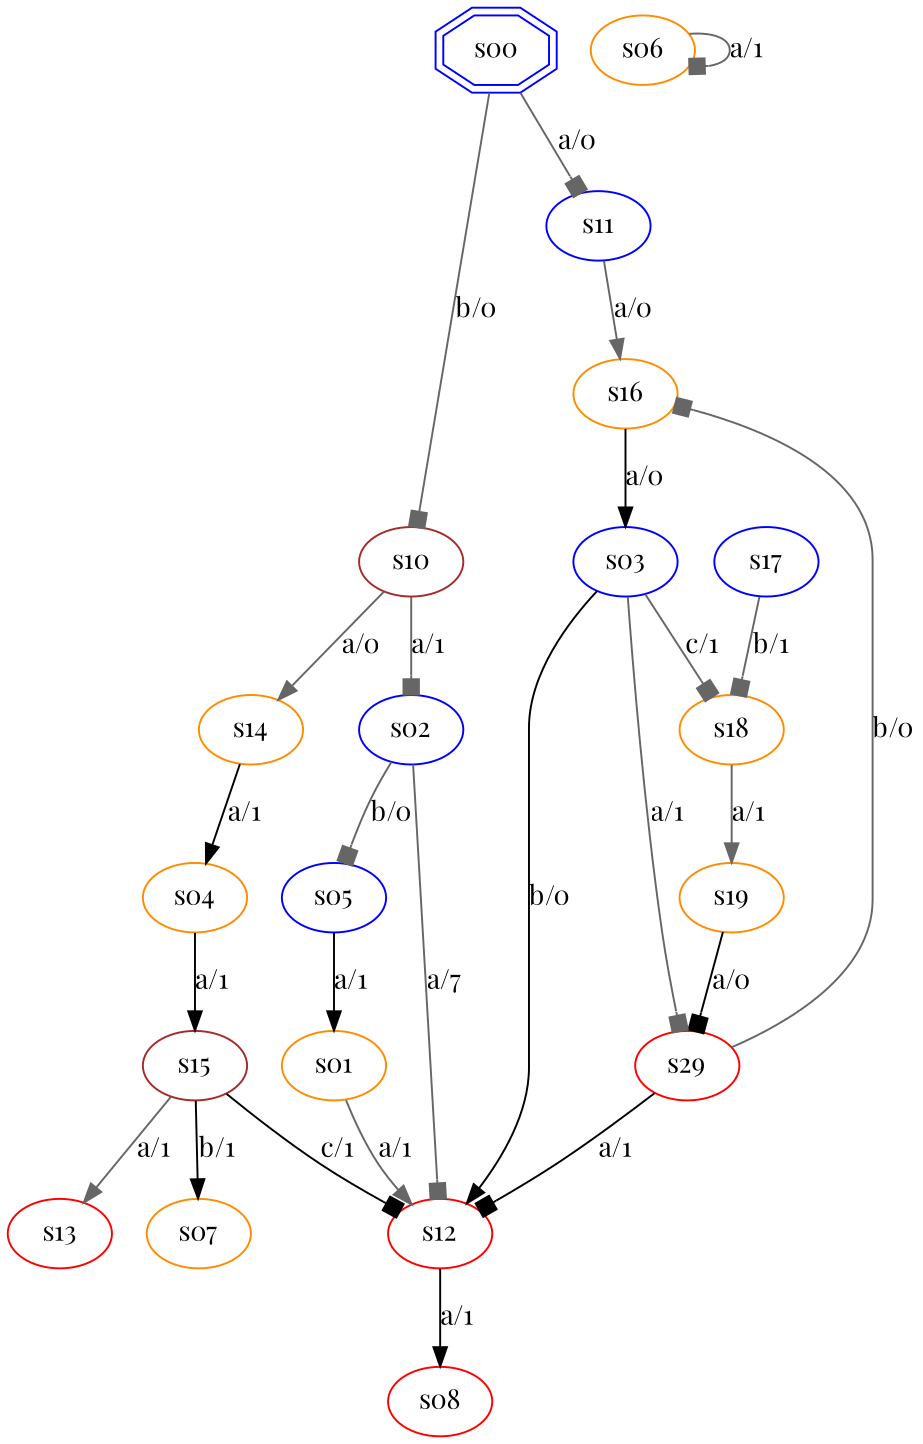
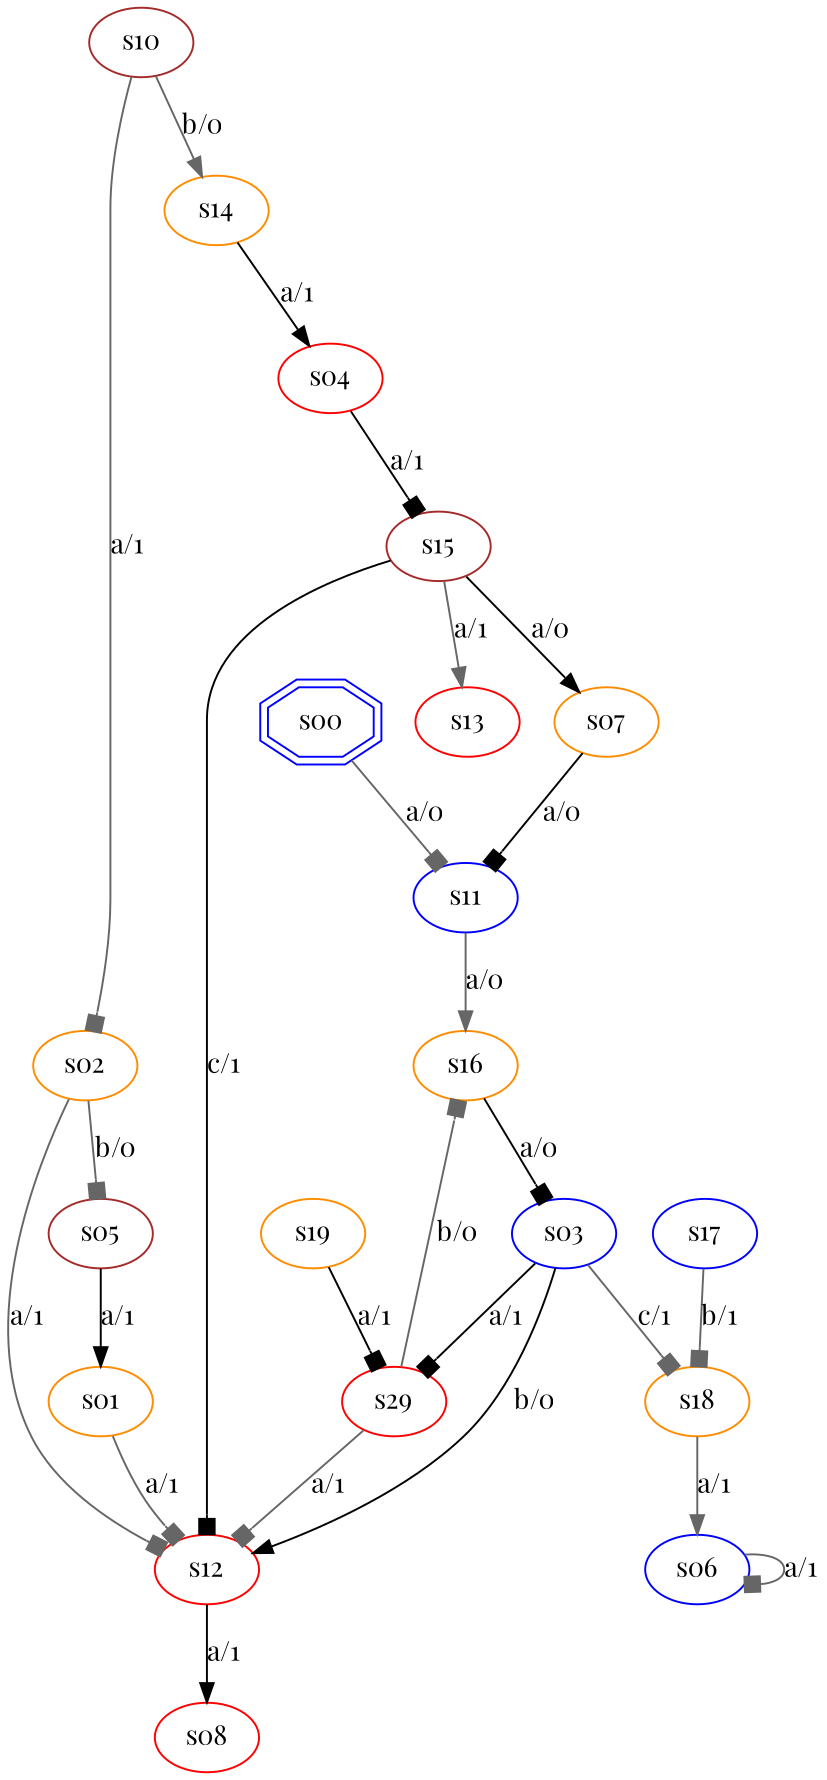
  digraph {
    fontname="Playfair Display"
    node [color=darkorange fontname="Playfair Display"]
    edge [arrowhead=box color=gray40 fontname="Playfair Display"]
    s00 [color=blue shape=doubleoctagon]
    s11 [color=blue]
    s10 [color=brown]
    s16
-   s02 [color=blue]
+   s02
    s14
    n7 [color=red label=s29]
    s19
    s12 [color=red]
-   s05 [color=blue]
-   s04
+   s05 [color=brown]
+   s04 [color=red]
    s01
    s08 [color=red]
    s03 [color=blue]
    s18
-   s06
+   s06 [color=blue]
    s17 [color=blue]
    s15 [color=brown]
    s07
    s13 [color=red]
    s00 -> s11 [label="a/0"]
-   s00 -> s10 [label="b/0"]
    s11 -> s16 [arrowhead=normal label="a/0"]
    s10 -> s02 [label="a/1"]
-   s10 -> s14 [arrowhead=normal label="a/0"]
-   s16 -> s03 [arrowhead=normal color=black label="a/0"]
-   s02 -> s12 [label="a/7"]
+   s10 -> s14 [arrowhead=normal label="b/0"]
+   s16 -> s03 [color=black label="a/0"]
+   s02 -> s12 [label="a/1"]
    s02 -> s05 [label="b/0"]
    s14 -> s04 [arrowhead=normal color=black label="a/1"]
    n7 -> s16 [label="b/0"]
-   n7 -> s12 [color=black label="a/1"]
-   s19 -> n7 [color=black label="a/0"]
+   n7 -> s12 [label="a/1"]
+   s19 -> n7 [color=black label="a/1"]
    s12 -> s08 [arrowhead=normal color=black label="a/1"]
    s05 -> s01 [arrowhead=normal color=black label="a/1"]
-   s04 -> s15 [arrowhead=normal color=black label="a/1"]
-   s01 -> s12 [arrowhead=normal label="a/1"]
-   s03 -> n7 [label="a/1"]
+   s04 -> s15 [color=black label="a/1"]
+   s01 -> s12 [label="a/1"]
+   s03 -> n7 [color=black label="a/1"]
    s03 -> s12 [arrowhead=normal color=black label="b/0"]
    s03 -> s18 [label="c/1"]
-   s18 -> s19 [arrowhead=normal label="a/1"]
+   s18 -> s06 [arrowhead=normal label="a/1"]
    s06 -> s06 [label="a/1"]
    s17 -> s18 [label="b/1"]
    s15 -> s12 [color=black label="c/1"]
-   s15 -> s07 [arrowhead=normal color=black label="b/1"]
+   s15 -> s07 [arrowhead=normal color=black label="a/0"]
    s15 -> s13 [arrowhead=normal label="a/1"]
+   s07 -> s11 [color=black label="a/0"]
  }
